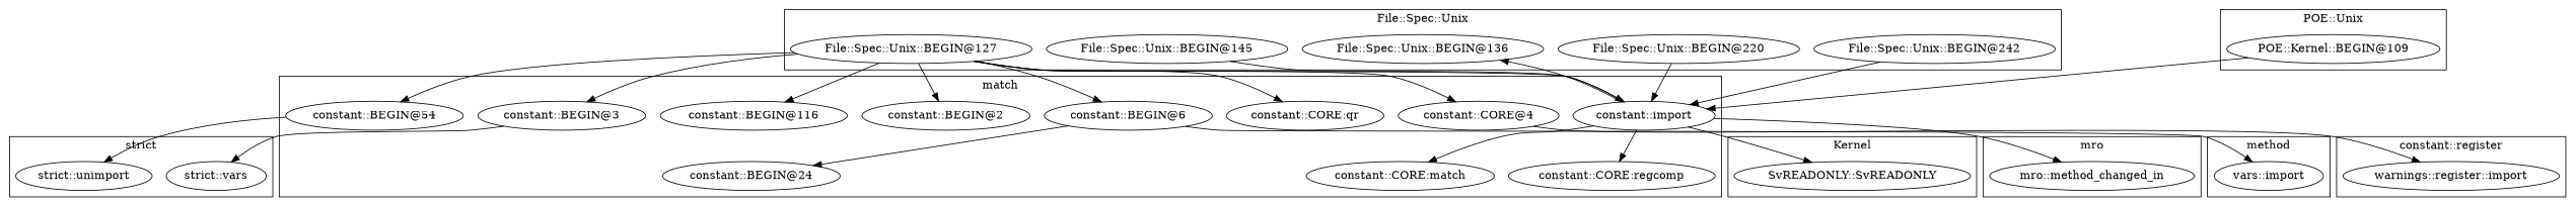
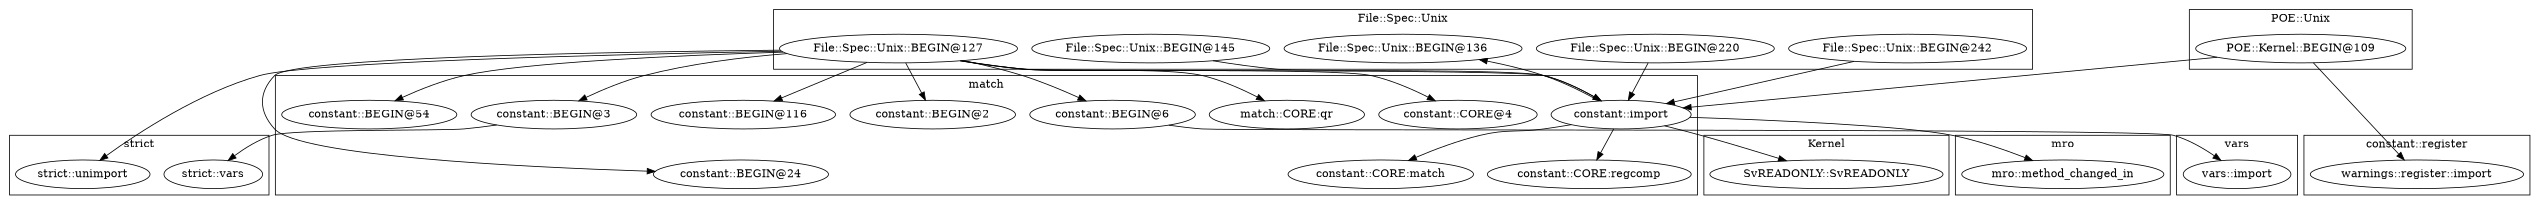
  digraph {
    n1 [label="SvREADONLY::SvREADONLY"]
    "vars::import"
    "strict::unimport"
    n4 [label="strict::vars"]
    "constant::import"
    "constant::BEGIN@116"
    "constant::BEGIN@54"
    "constant::BEGIN@6"
    "constant::CORE:regcomp"
    "constant::BEGIN@24"
    n11 [label="constant::CORE@4"]
-   "constant::CORE:qr"
+   "constant::CORE:qr" [label="match::CORE:qr"]
    "constant::CORE:match"
    "constant::BEGIN@3"
    "constant::BEGIN@2"
    "File::Spec::Unix::BEGIN@145"
    "File::Spec::Unix::BEGIN@127"
    "File::Spec::Unix::BEGIN@242"
    "File::Spec::Unix::BEGIN@220"
    "File::Spec::Unix::BEGIN@136"
    "mro::method_changed_in"
    "warnings::register::import"
    "POE::Kernel::BEGIN@109"
    subgraph cluster_1 {
      label=Kernel
      n1
    }
    subgraph cluster_2 {
-     label=method
+     label=vars
      "vars::import"
    }
    subgraph cluster_3 {
      label="strict"
      "strict::unimport"
      n4
    }
    subgraph cluster_4 {
      label=match
      "constant::import"
      "constant::BEGIN@116"
      "constant::BEGIN@54"
      "constant::BEGIN@6"
      "constant::CORE:regcomp"
      "constant::BEGIN@24"
      n11
      "constant::CORE:qr"
      "constant::CORE:match"
      "constant::BEGIN@3"
      "constant::BEGIN@2"
    }
    subgraph cluster_5 {
      label="File::Spec::Unix"
      "File::Spec::Unix::BEGIN@145"
      "File::Spec::Unix::BEGIN@127"
      "File::Spec::Unix::BEGIN@242"
      "File::Spec::Unix::BEGIN@220"
      "File::Spec::Unix::BEGIN@136"
    }
    subgraph cluster_6 {
      label=mro
      "mro::method_changed_in"
    }
    subgraph cluster_7 {
      label="constant::register"
      "warnings::register::import"
    }
    subgraph cluster_8 {
      label="POE::Unix"
      "POE::Kernel::BEGIN@109"
    }
    "constant::import" -> n1
    "constant::import" -> "constant::CORE:regcomp"
    "constant::import" -> "constant::CORE:match"
    "constant::import" -> "File::Spec::Unix::BEGIN@136"
    "constant::import" -> "mro::method_changed_in"
-   "constant::BEGIN@54" -> "strict::unimport"
+   "File::Spec::Unix::BEGIN@127" -> "strict::unimport"
    "constant::BEGIN@6" -> "vars::import"
-   n11 -> "warnings::register::import"
+   "POE::Kernel::BEGIN@109" -> "warnings::register::import"
    "constant::BEGIN@3" -> n4
    "File::Spec::Unix::BEGIN@145" -> "constant::import"
    "File::Spec::Unix::BEGIN@127" -> "constant::import"
    "File::Spec::Unix::BEGIN@127" -> "constant::BEGIN@116"
    "File::Spec::Unix::BEGIN@127" -> "constant::BEGIN@54"
    "File::Spec::Unix::BEGIN@127" -> "constant::BEGIN@6"
-   "constant::BEGIN@6" -> "constant::BEGIN@24"
+   "File::Spec::Unix::BEGIN@127" -> "constant::BEGIN@24"
    "File::Spec::Unix::BEGIN@127" -> n11
    "File::Spec::Unix::BEGIN@127" -> "constant::CORE:qr"
    "File::Spec::Unix::BEGIN@127" -> "constant::BEGIN@3"
    "File::Spec::Unix::BEGIN@127" -> "constant::BEGIN@2"
    "File::Spec::Unix::BEGIN@242" -> "constant::import"
    "File::Spec::Unix::BEGIN@220" -> "constant::import"
    "POE::Kernel::BEGIN@109" -> "constant::import"
  }
